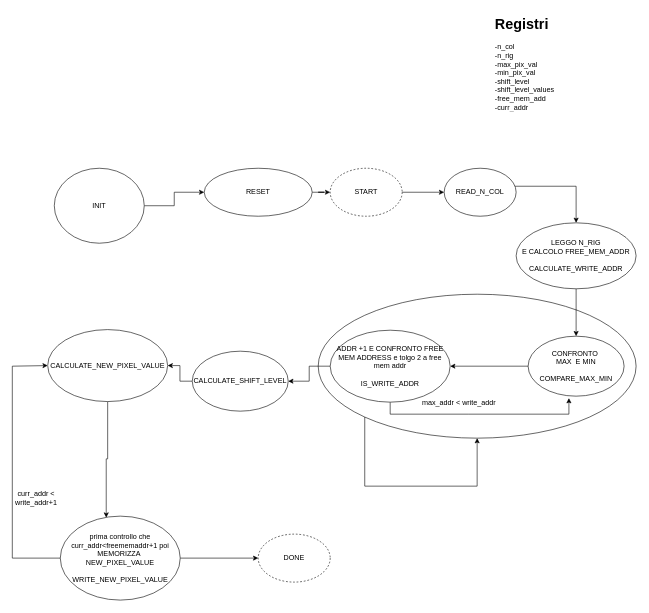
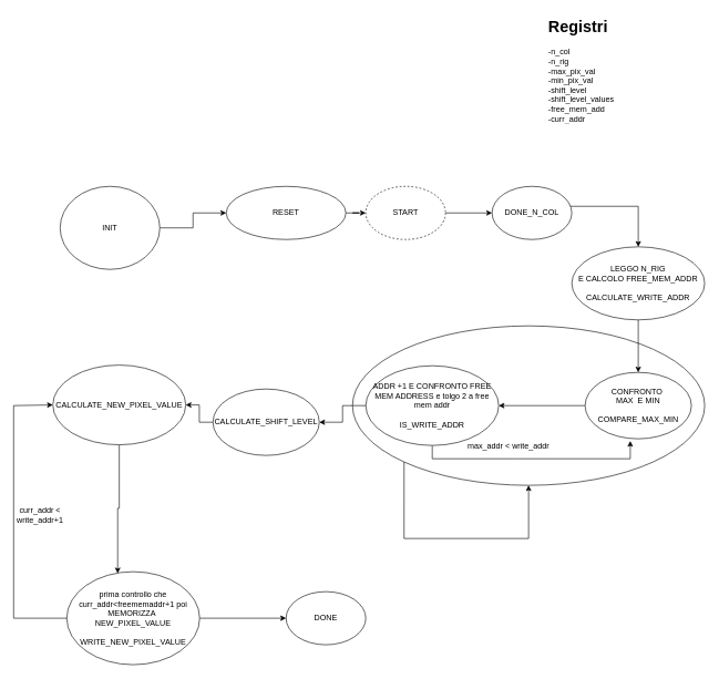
  <mxCell id="0" />
  <mxCell id="1" parent="0" />
  <mxCell id="2" value="" style="ellipse;whiteSpace=wrap;html=1;" parent="1" vertex="1"><mxGeometry x="530" y="490" width="530" height="240" as="geometry" /></mxCell>
  <mxCell id="3" style="edgeStyle=orthogonalEdgeStyle;rounded=0;orthogonalLoop=1;jettySize=auto;html=1;entryX=0;entryY=0.5;entryDx=0;entryDy=0;" parent="1" source="4" target="7" edge="1"><mxGeometry relative="1" as="geometry" /></mxCell>
  <mxCell id="4" value="INIT" style="ellipse;whiteSpace=wrap;html=1;" parent="1" vertex="1"><mxGeometry x="90" y="280" width="150" height="125" as="geometry" /></mxCell>
  <mxCell id="5" value="&lt;h1&gt;&lt;span&gt;Registri&lt;/span&gt;&lt;/h1&gt;&lt;div&gt;&lt;span style=&quot;font-size: 12px ; font-weight: 400&quot;&gt;-n_col&lt;/span&gt;&lt;/div&gt;&lt;div&gt;&lt;span style=&quot;font-size: 12px ; font-weight: 400&quot;&gt;-n_rig&lt;/span&gt;&lt;/div&gt;&lt;div&gt;&lt;span style=&quot;font-size: 12px ; font-weight: 400&quot;&gt;-max_pix_val&lt;/span&gt;&lt;/div&gt;&lt;div&gt;&lt;span style=&quot;font-size: 12px ; font-weight: 400&quot;&gt;-min_pix_val&lt;/span&gt;&lt;/div&gt;&lt;div&gt;&lt;span style=&quot;font-size: 12px ; font-weight: 400&quot;&gt;-shift_level&lt;/span&gt;&lt;/div&gt;&lt;div&gt;&lt;span style=&quot;font-size: 12px ; font-weight: 400&quot;&gt;-shift_level_values&lt;/span&gt;&lt;/div&gt;&lt;div&gt;&lt;span style=&quot;font-size: 12px ; font-weight: 400&quot;&gt;-free_mem_add&lt;/span&gt;&lt;/div&gt;&lt;div&gt;&lt;span style=&quot;font-size: 12px ; font-weight: 400&quot;&gt;-curr_addr&lt;/span&gt;&lt;/div&gt;" style="text;html=1;strokeColor=none;fillColor=none;spacing=5;spacingTop=-20;whiteSpace=wrap;overflow=hidden;rounded=0;" parent="1" vertex="1"><mxGeometry x="820" y="20" width="170" height="180" as="geometry" /></mxCell>
  <mxCell id="6" style="edgeStyle=orthogonalEdgeStyle;rounded=0;orthogonalLoop=1;jettySize=auto;html=1;" parent="1" source="7" target="9" edge="1"><mxGeometry relative="1" as="geometry" /></mxCell>
  <mxCell id="7" value="RESET" style="ellipse;whiteSpace=wrap;html=1;" parent="1" vertex="1"><mxGeometry x="340" y="280" width="180" height="80" as="geometry" /></mxCell>
  <mxCell id="8" style="edgeStyle=orthogonalEdgeStyle;rounded=0;orthogonalLoop=1;jettySize=auto;html=1;entryX=0;entryY=0.5;entryDx=0;entryDy=0;" parent="1" source="9" target="11" edge="1"><mxGeometry relative="1" as="geometry" /></mxCell>
  <mxCell id="9" value="START" style="ellipse;whiteSpace=wrap;html=1;dashed=1;" parent="1" vertex="1"><mxGeometry x="550" y="280" width="120" height="80" as="geometry" /></mxCell>
  <mxCell id="10" style="edgeStyle=orthogonalEdgeStyle;rounded=0;orthogonalLoop=1;jettySize=auto;html=1;entryX=0.5;entryY=0;entryDx=0;entryDy=0;" parent="1" source="11" target="13" edge="1"><mxGeometry relative="1" as="geometry"><Array as="points"><mxPoint x="960" y="310" /></Array></mxGeometry></mxCell>
- <mxCell id="11" value="READ_N_COL" style="ellipse;whiteSpace=wrap;html=1;" parent="1" vertex="1"><mxGeometry x="740" y="280" width="120" height="80" as="geometry" /></mxCell>
+ <mxCell id="11" value="DONE_N_COL" style="ellipse;whiteSpace=wrap;html=1;" parent="1" vertex="1"><mxGeometry x="740" y="280" width="120" height="80" as="geometry" /></mxCell>
  <mxCell id="12" style="edgeStyle=orthogonalEdgeStyle;rounded=0;orthogonalLoop=1;jettySize=auto;html=1;" parent="1" source="13" target="24" edge="1"><mxGeometry relative="1" as="geometry" /></mxCell>
  <mxCell id="13" value="LEGGO N_RIG&lt;br&gt;E CALCOLO FREE_MEM_ADDR&lt;br&gt;&lt;br&gt;CALCULATE_WRITE_ADDR" style="ellipse;whiteSpace=wrap;html=1;" parent="1" vertex="1"><mxGeometry x="860" y="371" width="200" height="110" as="geometry" /></mxCell>
  <mxCell id="14" style="edgeStyle=orthogonalEdgeStyle;rounded=0;orthogonalLoop=1;jettySize=auto;html=1;entryX=1;entryY=0.5;entryDx=0;entryDy=0;" parent="1" source="15" target="17" edge="1"><mxGeometry relative="1" as="geometry" /></mxCell>
  <mxCell id="15" value="CALCULATE_SHIFT_LEVEL&lt;br&gt;" style="ellipse;whiteSpace=wrap;html=1;" parent="1" vertex="1"><mxGeometry x="320" y="585" width="160" height="100" as="geometry" /></mxCell>
  <mxCell id="16" style="edgeStyle=orthogonalEdgeStyle;rounded=0;orthogonalLoop=1;jettySize=auto;html=1;entryX=0.383;entryY=0.017;entryDx=0;entryDy=0;entryPerimeter=0;" parent="1" source="17" target="20" edge="1"><mxGeometry relative="1" as="geometry"><mxPoint x="179" y="860" as="targetPoint" /></mxGeometry></mxCell>
  <mxCell id="17" value="CALCULATE_NEW_PIXEL_VALUE" style="ellipse;whiteSpace=wrap;html=1;" parent="1" vertex="1"><mxGeometry x="79" y="549" width="200" height="120" as="geometry" /></mxCell>
  <mxCell id="18" style="edgeStyle=orthogonalEdgeStyle;rounded=0;orthogonalLoop=1;jettySize=auto;html=1;entryX=0;entryY=0.5;entryDx=0;entryDy=0;" parent="1" source="20" target="17" edge="1"><mxGeometry relative="1" as="geometry"><Array as="points"><mxPoint x="20" y="930" /><mxPoint x="20" y="610" /></Array></mxGeometry></mxCell>
  <mxCell id="19" style="edgeStyle=orthogonalEdgeStyle;rounded=0;orthogonalLoop=1;jettySize=auto;html=1;entryX=0;entryY=0.5;entryDx=0;entryDy=0;" parent="1" source="20" target="22" edge="1"><mxGeometry relative="1" as="geometry" /></mxCell>
  <mxCell id="20" value="prima controllo che curr_addr&amp;lt;freememaddr+1 poi&lt;br&gt;MEMORIZZA&amp;nbsp;&lt;br&gt;NEW_PIXEL_VALUE&lt;br&gt;&lt;br&gt;WRITE_NEW_PIXEL_VALUE" style="ellipse;whiteSpace=wrap;html=1;" parent="1" vertex="1"><mxGeometry x="100" y="860" width="200" height="140" as="geometry" /></mxCell>
- <mxCell id="21" value="curr_addr &amp;lt; write_addr+1" style="text;html=1;strokeColor=none;fillColor=none;align=center;verticalAlign=middle;whiteSpace=wrap;rounded=0;" parent="1" vertex="1"><mxGeometry x="20" y="810" width="80" height="40" as="geometry" /></mxCell>
- <mxCell id="22" value="DONE" style="ellipse;whiteSpace=wrap;html=1;dashed=1;" parent="1" vertex="1"><mxGeometry x="430" y="890" width="120" height="80" as="geometry" /></mxCell>
+ <mxCell id="21" value="curr_addr &amp;lt; write_addr+1" style="text;html=1;strokeColor=none;fillColor=none;align=center;verticalAlign=middle;whiteSpace=wrap;rounded=0;" parent="1" vertex="1"><mxGeometry x="20" y="755" width="80" height="40" as="geometry" /></mxCell>
+ <mxCell id="22" value="DONE" style="ellipse;whiteSpace=wrap;html=1;" parent="1" vertex="1"><mxGeometry x="430" y="890" width="120" height="80" as="geometry" /></mxCell>
  <mxCell id="23" style="edgeStyle=orthogonalEdgeStyle;rounded=0;orthogonalLoop=1;jettySize=auto;html=1;entryX=1;entryY=0.5;entryDx=0;entryDy=0;" parent="1" source="24" target="27" edge="1"><mxGeometry relative="1" as="geometry" /></mxCell>
  <mxCell id="24" value="CONFRONTO&amp;nbsp;&lt;br&gt;MAX&amp;nbsp; E MIN&lt;br&gt;&lt;br&gt;COMPARE_MAX_MIN" style="ellipse;whiteSpace=wrap;html=1;" parent="1" vertex="1"><mxGeometry x="880" y="560" width="160" height="100" as="geometry" /></mxCell>
  <mxCell id="25" style="edgeStyle=orthogonalEdgeStyle;rounded=0;orthogonalLoop=1;jettySize=auto;html=1;entryX=0.425;entryY=1.033;entryDx=0;entryDy=0;entryPerimeter=0;" parent="1" source="27" target="24" edge="1"><mxGeometry relative="1" as="geometry"><Array as="points"><mxPoint x="780" y="690" /><mxPoint x="951" y="690" /></Array></mxGeometry></mxCell>
  <mxCell id="26" style="edgeStyle=orthogonalEdgeStyle;rounded=0;orthogonalLoop=1;jettySize=auto;html=1;entryX=1;entryY=0.5;entryDx=0;entryDy=0;" parent="1" source="27" target="15" edge="1"><mxGeometry relative="1" as="geometry"><mxPoint x="640" y="610" as="targetPoint" /></mxGeometry></mxCell>
  <mxCell id="27" value="ADDR +1 E CONFRONTO FREE MEM ADDRESS e tolgo 2 a free mem addr&lt;br&gt;&lt;br&gt;IS_WRITE_ADDR" style="ellipse;whiteSpace=wrap;html=1;" parent="1" vertex="1"><mxGeometry x="550" y="550" width="200" height="120" as="geometry" /></mxCell>
  <mxCell id="28" value="max_addr &amp;lt; write_addr" style="text;html=1;strokeColor=none;fillColor=none;align=center;verticalAlign=middle;whiteSpace=wrap;rounded=0;" parent="1" vertex="1"><mxGeometry x="700" y="660" width="130" height="23" as="geometry" /></mxCell>
  <mxCell id="29" style="edgeStyle=orthogonalEdgeStyle;rounded=0;orthogonalLoop=1;jettySize=auto;html=1;exitX=0;exitY=1;exitDx=0;exitDy=0;" parent="1" source="2" target="2" edge="1"><mxGeometry relative="1" as="geometry"><Array as="points"><mxPoint x="608" y="810" /><mxPoint x="795" y="810" /></Array></mxGeometry></mxCell>
